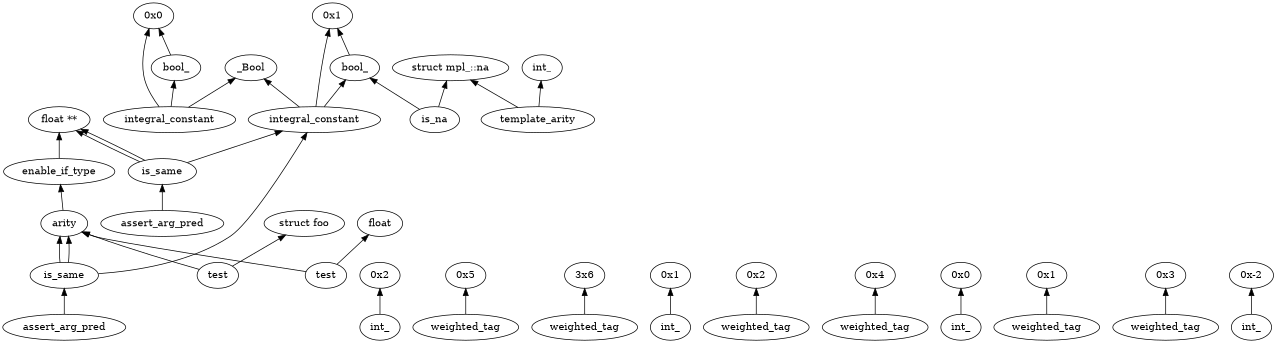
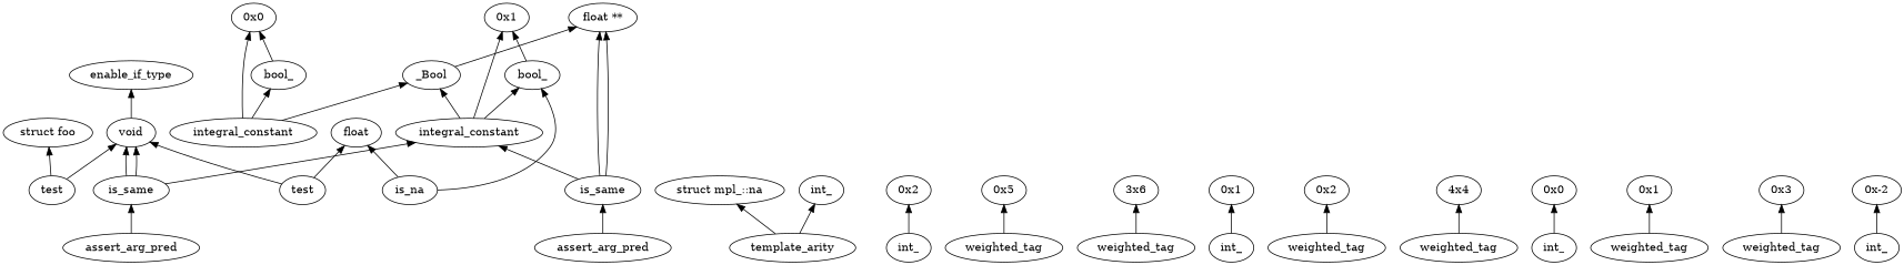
  digraph {
    rankdir=BT
-   n1 [label=arity]
+   n1 [label=void]
    n2 [label=enable_if_type]
    n3 [label=_Bool]
    n4 [label=float]
    n5 [label="struct mpl_::na"]
    n6 [label="struct foo"]
    n7 [label="float **"]
    n8 [label=bool_]
    n9 [label="0x1"]
    n10 [label=int_]
    n11 [label="0x2"]
    n12 [label=weighted_tag]
    n13 [label="0x5"]
    n14 [label=integral_constant]
    n15 [label=bool_]
    n16 [label="0x0"]
    n17 [label=is_na]
    n18 [label=test]
    n19 [label=weighted_tag]
    n20 [label="3x6"]
    n21 [label=template_arity]
    n22 [label=int_]
    n23 [label=int_]
    n24 [label="0x1"]
    n25 [label=weighted_tag]
    n26 [label="0x2"]
    n27 [label=weighted_tag]
-   n28 [label="0x4"]
+   n28 [label="4x4"]
    n29 [label=assert_arg_pred]
    n30 [label=is_same]
    n31 [label=integral_constant]
    n32 [label=int_]
    n33 [label="0x0"]
    n34 [label=assert_arg_pred]
    n35 [label=is_same]
    n36 [label=weighted_tag]
    n37 [label="0x1"]
    n38 [label=test]
    n39 [label=weighted_tag]
    n40 [label="0x3"]
    n41 [label=int_]
    n42 [label="0x-2"]
    n1 -> n2
-   n2 -> n7
+   n3 -> n7
    n8 -> n9
    n10 -> n11
    n12 -> n13
    n14 -> n3
    n14 -> n15
    n14 -> n16
    n15 -> n16
-   n17 -> n5
+   n17 -> n4
    n17 -> n8
    n18 -> n1
    n18 -> n6
    n19 -> n20
    n21 -> n5
    n21 -> n22
    n23 -> n24
    n25 -> n26
    n27 -> n28
    n29 -> n30
    n30 -> n1
    n30 -> n1
    n30 -> n31
    n31 -> n3
    n31 -> n8
    n31 -> n9
    n32 -> n33
    n34 -> n35
    n35 -> n7
    n35 -> n7
    n35 -> n31
    n36 -> n37
    n38 -> n1
    n38 -> n4
    n39 -> n40
    n41 -> n42
  }
